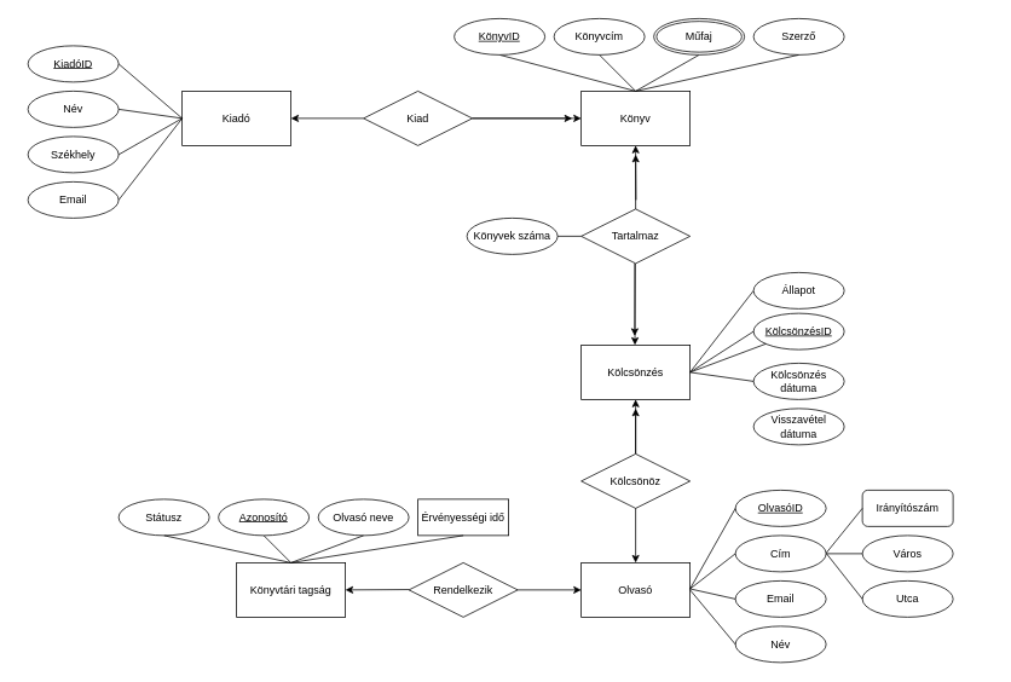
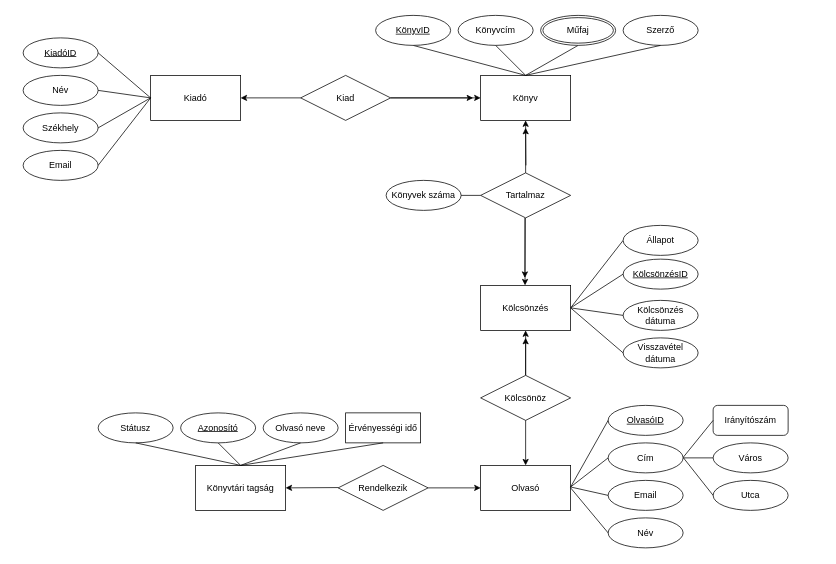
  <mxCell id="0" />
  <mxCell id="1" parent="0" />
  <mxCell id="2" value="" style="group" connectable="0" vertex="1" parent="1"><mxGeometry x="130" y="550" width="430" height="145" as="geometry" /></mxCell>
  <mxCell id="3" value="Könyvtári tagság" style="rounded=0;whiteSpace=wrap;html=1;" vertex="1" parent="2"><mxGeometry x="130" y="70" width="120" height="60" as="geometry" /></mxCell>
  <mxCell id="4" value="Olvasó neve" style="ellipse;whiteSpace=wrap;html=1;align=center;" vertex="1" parent="2"><mxGeometry x="220" width="100" height="40" as="geometry" /></mxCell>
  <mxCell id="5" value="Érvényességi idő" style="whiteSpace=wrap;html=1;align=center;rounded=0;" vertex="1" parent="2"><mxGeometry x="330" width="100" height="40" as="geometry" /></mxCell>
  <mxCell id="6" value="Státusz" style="ellipse;whiteSpace=wrap;html=1;align=center;" vertex="1" parent="2"><mxGeometry width="100" height="40" as="geometry" /></mxCell>
  <mxCell id="7" value="" style="endArrow=none;html=1;rounded=0;exitX=0.5;exitY=1;exitDx=0;exitDy=0;" edge="1" parent="2" source="4"><mxGeometry relative="1" as="geometry"><mxPoint x="200" y="80" as="sourcePoint" /><mxPoint x="190" y="70" as="targetPoint" /></mxGeometry></mxCell>
  <mxCell id="8" value="" style="endArrow=none;html=1;rounded=0;exitX=0.5;exitY=1;exitDx=0;exitDy=0;" edge="1" parent="2" source="6"><mxGeometry relative="1" as="geometry"><mxPoint x="30" y="70" as="sourcePoint" /><mxPoint x="190" y="70" as="targetPoint" /></mxGeometry></mxCell>
  <mxCell id="9" value="" style="endArrow=none;html=1;rounded=0;" edge="1" parent="2"><mxGeometry relative="1" as="geometry"><mxPoint x="190" y="70" as="sourcePoint" /><mxPoint x="380" y="40" as="targetPoint" /></mxGeometry></mxCell>
  <mxCell id="10" value="" style="endArrow=none;html=1;rounded=0;entryX=0.5;entryY=1;entryDx=0;entryDy=0;exitX=0.5;exitY=0;exitDx=0;exitDy=0;" edge="1" parent="2" source="3"><mxGeometry relative="1" as="geometry"><mxPoint x="190" y="70" as="sourcePoint" /><mxPoint x="160" y="40" as="targetPoint" /></mxGeometry></mxCell>
  <mxCell id="11" value="&lt;div&gt;Azonosító&lt;/div&gt;" style="ellipse;whiteSpace=wrap;html=1;align=center;fontStyle=4;" vertex="1" parent="2"><mxGeometry x="110" width="100" height="40" as="geometry" /></mxCell>
  <mxCell id="12" value="" style="group" connectable="0" vertex="1" parent="1"><mxGeometry x="428.25" y="20" width="663.5" height="140" as="geometry" /></mxCell>
  <mxCell id="13" value="" style="group" connectable="0" vertex="1" parent="12"><mxGeometry width="663.5" height="140" as="geometry" /></mxCell>
  <mxCell id="14" value="Szerző" style="ellipse;whiteSpace=wrap;html=1;align=center;" vertex="1" parent="13"><mxGeometry x="401.75" width="100" height="40" as="geometry" /></mxCell>
  <mxCell id="15" value="&lt;div&gt;Könyv&lt;/div&gt;" style="rounded=0;whiteSpace=wrap;html=1;" vertex="1" parent="13"><mxGeometry x="211.75" y="80" width="120" height="60" as="geometry" /></mxCell>
  <mxCell id="16" value="" style="endArrow=none;html=1;rounded=0;entryX=0.5;entryY=0;entryDx=0;entryDy=0;exitX=0.5;exitY=1;exitDx=0;exitDy=0;" edge="1" parent="13" target="15" source="22"><mxGeometry relative="1" as="geometry"><mxPoint x="333.5" y="40" as="sourcePoint" /><mxPoint x="603.5" y="30" as="targetPoint" /></mxGeometry></mxCell>
  <mxCell id="17" value="" style="endArrow=none;html=1;rounded=0;entryX=0.5;entryY=0;entryDx=0;entryDy=0;exitX=0.5;exitY=1;exitDx=0;exitDy=0;" edge="1" parent="13" source="21" target="15"><mxGeometry relative="1" as="geometry"><mxPoint x="451.75" y="40" as="sourcePoint" /><mxPoint x="543.5" y="40" as="targetPoint" /></mxGeometry></mxCell>
  <mxCell id="18" value="" style="endArrow=none;html=1;rounded=0;exitX=0.5;exitY=1;exitDx=0;exitDy=0;entryX=0.5;entryY=0;entryDx=0;entryDy=0;" edge="1" parent="13" source="14" target="15"><mxGeometry relative="1" as="geometry"><mxPoint x="613.5" y="40" as="sourcePoint" /><mxPoint x="333.5" y="80" as="targetPoint" /></mxGeometry></mxCell>
  <mxCell id="19" value="Kiad" style="shape=rhombus;perimeter=rhombusPerimeter;whiteSpace=wrap;html=1;align=center;" vertex="1" parent="13"><mxGeometry x="-28.25" y="80" width="120" height="60" as="geometry" /></mxCell>
  <mxCell id="20" value="" style="endArrow=classic;html=1;rounded=0;" edge="1" parent="13"><mxGeometry width="50" height="50" relative="1" as="geometry"><mxPoint x="91.75" y="110" as="sourcePoint" /><mxPoint x="211.75" y="110" as="targetPoint" /></mxGeometry></mxCell>
  <mxCell id="21" value="Műfaj" style="ellipse;shape=doubleEllipse;margin=3;whiteSpace=wrap;html=1;align=center;" vertex="1" parent="13"><mxGeometry x="291.75" width="100" height="40" as="geometry" /></mxCell>
  <mxCell id="22" value="KönyvID" style="ellipse;whiteSpace=wrap;html=1;align=center;fontStyle=4;" vertex="1" parent="13"><mxGeometry x="71.75" width="100" height="40" as="geometry" /></mxCell>
  <mxCell id="23" value="Könyvcím" style="ellipse;whiteSpace=wrap;html=1;align=center;" vertex="1" parent="13"><mxGeometry x="181.75" width="100" height="40" as="geometry" /></mxCell>
  <mxCell id="24" value="" style="endArrow=none;html=1;rounded=0;entryX=0.5;entryY=0;entryDx=0;entryDy=0;exitX=0.5;exitY=1;exitDx=0;exitDy=0;" edge="1" parent="13" source="23" target="15"><mxGeometry relative="1" as="geometry"><mxPoint x="150.5" y="130" as="sourcePoint" /><mxPoint x="333.5" y="80" as="targetPoint" /></mxGeometry></mxCell>
  <mxCell id="25" value="" style="group" connectable="0" vertex="1" parent="1"><mxGeometry x="20" y="20" width="440" height="140" as="geometry" /></mxCell>
  <mxCell id="26" value="Kiadó" style="rounded=0;whiteSpace=wrap;html=1;" vertex="1" parent="25"><mxGeometry x="180" y="80" width="120" height="60" as="geometry" /></mxCell>
  <mxCell id="27" value="KiadóID" style="ellipse;whiteSpace=wrap;html=1;align=center;fontStyle=4;" vertex="1" parent="25"><mxGeometry x="10" y="30" width="100" height="40" as="geometry" /></mxCell>
  <mxCell id="28" value="Név" style="ellipse;whiteSpace=wrap;html=1;align=center;" vertex="1" parent="25"><mxGeometry x="10" y="80" width="100" height="40" as="geometry" /></mxCell>
  <mxCell id="29" value="" style="endArrow=none;html=1;rounded=0;exitX=0;exitY=0.5;exitDx=0;exitDy=0;entryX=1;entryY=0.5;entryDx=0;entryDy=0;" edge="1" parent="25" source="26" target="27"><mxGeometry relative="1" as="geometry"><mxPoint x="270" y="80" as="sourcePoint" /><mxPoint x="430" y="80" as="targetPoint" /></mxGeometry></mxCell>
  <mxCell id="30" value="" style="endArrow=none;html=1;rounded=0;entryX=1;entryY=0.5;entryDx=0;entryDy=0;" edge="1" parent="25" target="54"><mxGeometry relative="1" as="geometry"><mxPoint x="180" y="110" as="sourcePoint" /><mxPoint x="290" y="40" as="targetPoint" /></mxGeometry></mxCell>
  <mxCell id="31" value="" style="endArrow=none;html=1;rounded=0;entryX=0;entryY=0.5;entryDx=0;entryDy=0;exitX=1;exitY=0.5;exitDx=0;exitDy=0;" edge="1" parent="25" source="28" target="26"><mxGeometry relative="1" as="geometry"><mxPoint x="120" y="120" as="sourcePoint" /><mxPoint x="230" y="80" as="targetPoint" /></mxGeometry></mxCell>
  <mxCell id="32" value="" style="endArrow=classic;html=1;rounded=0;entryX=0;entryY=0.5;entryDx=0;entryDy=0;" edge="1" parent="1" target="62" source="48"><mxGeometry width="50" height="50" relative="1" as="geometry"><mxPoint x="570" y="700" as="sourcePoint" /><mxPoint x="600" y="750" as="targetPoint" /><Array as="points" /></mxGeometry></mxCell>
  <mxCell id="33" value="" style="group" connectable="0" vertex="1" parent="1"><mxGeometry x="430" y="280" width="570" height="200" as="geometry" /></mxCell>
  <mxCell id="34" value="" style="group" connectable="0" vertex="1" parent="33"><mxGeometry y="10" width="570" height="150" as="geometry" /></mxCell>
  <mxCell id="35" value="Kölcsönzés dátuma" style="ellipse;whiteSpace=wrap;html=1;align=center;" vertex="1" parent="34"><mxGeometry x="400" y="110" width="100" height="40" as="geometry" /></mxCell>
  <mxCell id="36" value="" style="endArrow=none;html=1;rounded=0;exitX=1;exitY=0.5;exitDx=0;exitDy=0;entryX=0;entryY=0.5;entryDx=0;entryDy=0;" edge="1" parent="34" source="39" target="35"><mxGeometry relative="1" as="geometry"><mxPoint x="270" y="90" as="sourcePoint" /><mxPoint x="260" y="40" as="targetPoint" /></mxGeometry></mxCell>
  <mxCell id="37" value="" style="endArrow=none;html=1;rounded=0;exitX=0;exitY=0.5;exitDx=0;exitDy=0;entryX=1;entryY=0.5;entryDx=0;entryDy=0;" edge="1" parent="34" source="40" target="39"><mxGeometry relative="1" as="geometry"><mxPoint x="40" y="90" as="sourcePoint" /><mxPoint x="260" y="130" as="targetPoint" /></mxGeometry></mxCell>
  <mxCell id="38" value="" style="endArrow=none;html=1;rounded=0;exitX=0;exitY=0.5;exitDx=0;exitDy=0;entryX=1;entryY=0.5;entryDx=0;entryDy=0;" edge="1" parent="34" target="39"><mxGeometry relative="1" as="geometry"><mxPoint x="400" y="75" as="sourcePoint" /><mxPoint x="330" y="120" as="targetPoint" /></mxGeometry></mxCell>
  <mxCell id="39" value="Kölcsönzés" style="rounded=0;whiteSpace=wrap;html=1;" vertex="1" parent="34"><mxGeometry x="210" y="90" width="120" height="60" as="geometry" /></mxCell>
  <mxCell id="40" value="Állapot" style="ellipse;whiteSpace=wrap;html=1;align=center;" vertex="1" parent="34"><mxGeometry x="400" y="10" width="100" height="40" as="geometry" /></mxCell>
  <mxCell id="41" value="" style="endArrow=classic;html=1;rounded=0;exitX=0;exitY=0.5;exitDx=0;exitDy=0;entryX=0.5;entryY=0;entryDx=0;entryDy=0;" edge="1" parent="34"><mxGeometry width="50" height="50" relative="1" as="geometry"><mxPoint x="269.23" as="sourcePoint" /><mxPoint x="269.23" y="90" as="targetPoint" /></mxGeometry></mxCell>
  <mxCell id="42" value="" style="endArrow=classic;html=1;rounded=0;exitX=0;exitY=0.5;exitDx=0;exitDy=0;" edge="1" parent="34"><mxGeometry width="50" height="50" relative="1" as="geometry"><mxPoint x="269.37" as="sourcePoint" /><mxPoint x="269" y="80" as="targetPoint" /></mxGeometry></mxCell>
  <mxCell id="43" value="KölcsönzésID" style="ellipse;whiteSpace=wrap;html=1;align=center;fontStyle=4;" vertex="1" parent="34"><mxGeometry x="400" y="55" width="100" height="40" as="geometry" /></mxCell>
  <mxCell id="44" value="Visszavétel dátuma" style="ellipse;whiteSpace=wrap;html=1;align=center;" vertex="1" parent="33"><mxGeometry x="400" y="170" width="100" height="40" as="geometry" /></mxCell>
- <mxCell id="45" value="" style="endArrow=none;html=1;rounded=0;exitX=1;exitY=0.5;exitDx=0;exitDy=0;" edge="1" parent="33" source="39" target="43"><mxGeometry relative="1" as="geometry"><mxPoint y="185" as="sourcePoint" /><mxPoint x="160" y="185" as="targetPoint" /></mxGeometry></mxCell>
+ <mxCell id="45" value="" style="endArrow=none;html=1;rounded=0;entryX=0;entryY=0.5;entryDx=0;entryDy=0;exitX=1;exitY=0.5;exitDx=0;exitDy=0;" edge="1" parent="33" source="39" target="44"><mxGeometry relative="1" as="geometry"><mxPoint y="185" as="sourcePoint" /><mxPoint x="160" y="185" as="targetPoint" /></mxGeometry></mxCell>
  <mxCell id="46" value="" style="endArrow=classic;html=1;rounded=0;exitX=0.5;exitY=0;exitDx=0;exitDy=0;" edge="1" parent="33" source="49"><mxGeometry width="50" height="50" relative="1" as="geometry"><mxPoint x="270" y="220" as="sourcePoint" /><mxPoint x="270" y="160" as="targetPoint" /></mxGeometry></mxCell>
  <mxCell id="47" value="" style="endArrow=classic;html=1;rounded=0;exitX=0.5;exitY=0;exitDx=0;exitDy=0;entryX=0.5;entryY=1;entryDx=0;entryDy=0;" edge="1" parent="33" source="49"><mxGeometry width="50" height="50" relative="1" as="geometry"><mxPoint x="270" y="260.0" as="sourcePoint" /><mxPoint x="270" y="170.0" as="targetPoint" /></mxGeometry></mxCell>
  <mxCell id="48" value="Rendelkezik" style="shape=rhombus;perimeter=rhombusPerimeter;whiteSpace=wrap;html=1;align=center;" vertex="1" parent="1"><mxGeometry x="450" y="620" width="120" height="60" as="geometry" /></mxCell>
  <mxCell id="49" value="Kölcsönöz" style="shape=rhombus;perimeter=rhombusPerimeter;whiteSpace=wrap;html=1;align=center;" vertex="1" parent="1"><mxGeometry x="640" y="500" width="120" height="60" as="geometry" /></mxCell>
  <mxCell id="50" value="" style="endArrow=classic;html=1;rounded=0;" edge="1" parent="1"><mxGeometry width="50" height="50" relative="1" as="geometry"><mxPoint x="700" y="560" as="sourcePoint" /><mxPoint x="700" y="620" as="targetPoint" /><Array as="points"><mxPoint x="700" y="560" /></Array></mxGeometry></mxCell>
  <mxCell id="51" value="Tartalmaz" style="shape=rhombus;perimeter=rhombusPerimeter;whiteSpace=wrap;html=1;align=center;" vertex="1" parent="1"><mxGeometry x="640" y="230" width="120" height="60" as="geometry" /></mxCell>
  <mxCell id="52" value="" style="endArrow=classic;html=1;rounded=0;exitX=0.5;exitY=0;exitDx=0;exitDy=0;" edge="1" parent="1"><mxGeometry width="50" height="50" relative="1" as="geometry"><mxPoint x="700.43" y="220" as="sourcePoint" /><mxPoint x="700" y="170" as="targetPoint" /></mxGeometry></mxCell>
  <mxCell id="53" value="" style="endArrow=classic;html=1;rounded=0;entryX=0.5;entryY=1;entryDx=0;entryDy=0;" edge="1" parent="1"><mxGeometry width="50" height="50" relative="1" as="geometry"><mxPoint x="700" y="230" as="sourcePoint" /><mxPoint x="700" y="160" as="targetPoint" /><Array as="points" /></mxGeometry></mxCell>
  <mxCell id="54" value="Székhely" style="ellipse;whiteSpace=wrap;html=1;align=center;" vertex="1" parent="1"><mxGeometry x="30" y="150" width="100" height="40" as="geometry" /></mxCell>
  <mxCell id="55" value="Email" style="ellipse;whiteSpace=wrap;html=1;align=center;" vertex="1" parent="1"><mxGeometry x="30" y="200" width="100" height="40" as="geometry" /></mxCell>
  <mxCell id="56" value="" style="endArrow=none;html=1;rounded=0;exitX=1;exitY=0.5;exitDx=0;exitDy=0;entryX=0;entryY=0.5;entryDx=0;entryDy=0;" edge="1" parent="1" source="55" target="26"><mxGeometry relative="1" as="geometry"><mxPoint x="120" y="230" as="sourcePoint" /><mxPoint x="270" y="190" as="targetPoint" /></mxGeometry></mxCell>
  <mxCell id="57" value="" style="endArrow=classic;html=1;rounded=0;" edge="1" parent="1"><mxGeometry width="50" height="50" relative="1" as="geometry"><mxPoint x="520" y="130" as="sourcePoint" /><mxPoint x="630" y="130" as="targetPoint" /><Array as="points" /></mxGeometry></mxCell>
  <mxCell id="58" value="" style="endArrow=classic;html=1;rounded=0;exitX=0;exitY=0.5;exitDx=0;exitDy=0;entryX=1;entryY=0.5;entryDx=0;entryDy=0;" edge="1" parent="1" source="19" target="26"><mxGeometry width="50" height="50" relative="1" as="geometry"><mxPoint x="789.38" y="250" as="sourcePoint" /><mxPoint x="330" y="130" as="targetPoint" /><Array as="points"><mxPoint x="400" y="130" /></Array></mxGeometry></mxCell>
  <mxCell id="59" value="Könyvek száma" style="ellipse;whiteSpace=wrap;html=1;align=center;" vertex="1" parent="1"><mxGeometry x="514" y="240" width="100" height="40" as="geometry" /></mxCell>
  <mxCell id="60" value="" style="endArrow=none;html=1;rounded=0;entryX=0;entryY=0.5;entryDx=0;entryDy=0;exitX=1;exitY=0.5;exitDx=0;exitDy=0;" edge="1" parent="1" source="59" target="51"><mxGeometry relative="1" as="geometry"><mxPoint x="680" y="219.33" as="sourcePoint" /><mxPoint x="840" y="219.33" as="targetPoint" /></mxGeometry></mxCell>
  <mxCell id="61" value="" style="group" connectable="0" vertex="1" parent="1"><mxGeometry x="640" y="540" width="410" height="190" as="geometry" /></mxCell>
  <mxCell id="62" value="Olvasó" style="rounded=0;whiteSpace=wrap;html=1;" vertex="1" parent="61"><mxGeometry y="80" width="120" height="60" as="geometry" /></mxCell>
  <mxCell id="63" value="OlvasóID" style="ellipse;whiteSpace=wrap;html=1;align=center;fontStyle=4;" vertex="1" parent="61"><mxGeometry x="170" width="100" height="40" as="geometry" /></mxCell>
  <mxCell id="64" value="Név" style="ellipse;whiteSpace=wrap;html=1;align=center;" vertex="1" parent="61"><mxGeometry x="170" y="150" width="100" height="40" as="geometry" /></mxCell>
  <mxCell id="65" value="Email" style="ellipse;whiteSpace=wrap;html=1;align=center;" vertex="1" parent="61"><mxGeometry x="170" y="100" width="100" height="40" as="geometry" /></mxCell>
  <mxCell id="66" value="Irányítószám" style="whiteSpace=wrap;html=1;align=center;rounded=1;" vertex="1" parent="61"><mxGeometry x="310" width="100" height="40" as="geometry" /></mxCell>
  <mxCell id="67" value="Utca" style="ellipse;whiteSpace=wrap;html=1;align=center;" vertex="1" parent="61"><mxGeometry x="310" y="100" width="100" height="40" as="geometry" /></mxCell>
  <mxCell id="68" value="" style="endArrow=none;html=1;rounded=0;entryX=0;entryY=0.5;entryDx=0;entryDy=0;" edge="1" parent="61" target="63"><mxGeometry relative="1" as="geometry"><mxPoint x="120" y="108.82" as="sourcePoint" /><mxPoint x="280" y="108.82" as="targetPoint" /></mxGeometry></mxCell>
  <mxCell id="69" value="" style="endArrow=none;html=1;rounded=0;entryX=0;entryY=0.5;entryDx=0;entryDy=0;" edge="1" parent="61"><mxGeometry relative="1" as="geometry"><mxPoint x="120" y="108.82" as="sourcePoint" /><mxPoint x="170" y="70" as="targetPoint" /></mxGeometry></mxCell>
  <mxCell id="70" value="" style="endArrow=none;html=1;rounded=0;entryX=0;entryY=0.5;entryDx=0;entryDy=0;" edge="1" parent="61" target="65"><mxGeometry relative="1" as="geometry"><mxPoint x="120" y="108.82" as="sourcePoint" /><mxPoint x="280" y="108.82" as="targetPoint" /></mxGeometry></mxCell>
  <mxCell id="71" value="" style="endArrow=none;html=1;rounded=0;entryX=0;entryY=0.5;entryDx=0;entryDy=0;exitX=1;exitY=0.5;exitDx=0;exitDy=0;" edge="1" parent="61" source="62" target="64"><mxGeometry relative="1" as="geometry"><mxPoint x="130" y="109.41" as="sourcePoint" /><mxPoint x="290" y="109.41" as="targetPoint" /><Array as="points" /></mxGeometry></mxCell>
  <mxCell id="72" value="" style="endArrow=none;html=1;rounded=0;entryX=0;entryY=0.5;entryDx=0;entryDy=0;" edge="1" parent="61" target="66"><mxGeometry relative="1" as="geometry"><mxPoint x="270" y="69.41" as="sourcePoint" /><mxPoint x="430" y="69.41" as="targetPoint" /></mxGeometry></mxCell>
  <mxCell id="73" value="" style="endArrow=none;html=1;rounded=0;entryX=0;entryY=0.5;entryDx=0;entryDy=0;" edge="1" parent="61" target="67"><mxGeometry relative="1" as="geometry"><mxPoint x="270" y="69.41" as="sourcePoint" /><mxPoint x="300" y="70" as="targetPoint" /></mxGeometry></mxCell>
  <mxCell id="74" value="" style="endArrow=none;html=1;rounded=0;entryX=0;entryY=0.5;entryDx=0;entryDy=0;" edge="1" parent="61"><mxGeometry relative="1" as="geometry"><mxPoint x="270" y="70" as="sourcePoint" /><mxPoint x="310" y="70" as="targetPoint" /></mxGeometry></mxCell>
  <mxCell id="75" value="Város" style="ellipse;whiteSpace=wrap;html=1;align=center;" vertex="1" parent="61"><mxGeometry x="310" y="50" width="100" height="40" as="geometry" /></mxCell>
  <mxCell id="76" value="Cím" style="ellipse;whiteSpace=wrap;html=1;align=center;" vertex="1" parent="61"><mxGeometry x="170" y="50" width="100" height="40" as="geometry" /></mxCell>
  <mxCell id="77" value="" style="endArrow=classic;html=1;rounded=0;entryX=1;entryY=0.5;entryDx=0;entryDy=0;" edge="1" parent="1" target="3"><mxGeometry width="50" height="50" relative="1" as="geometry"><mxPoint x="450" y="649.6" as="sourcePoint" /><mxPoint x="400" y="650" as="targetPoint" /><Array as="points" /></mxGeometry></mxCell>
